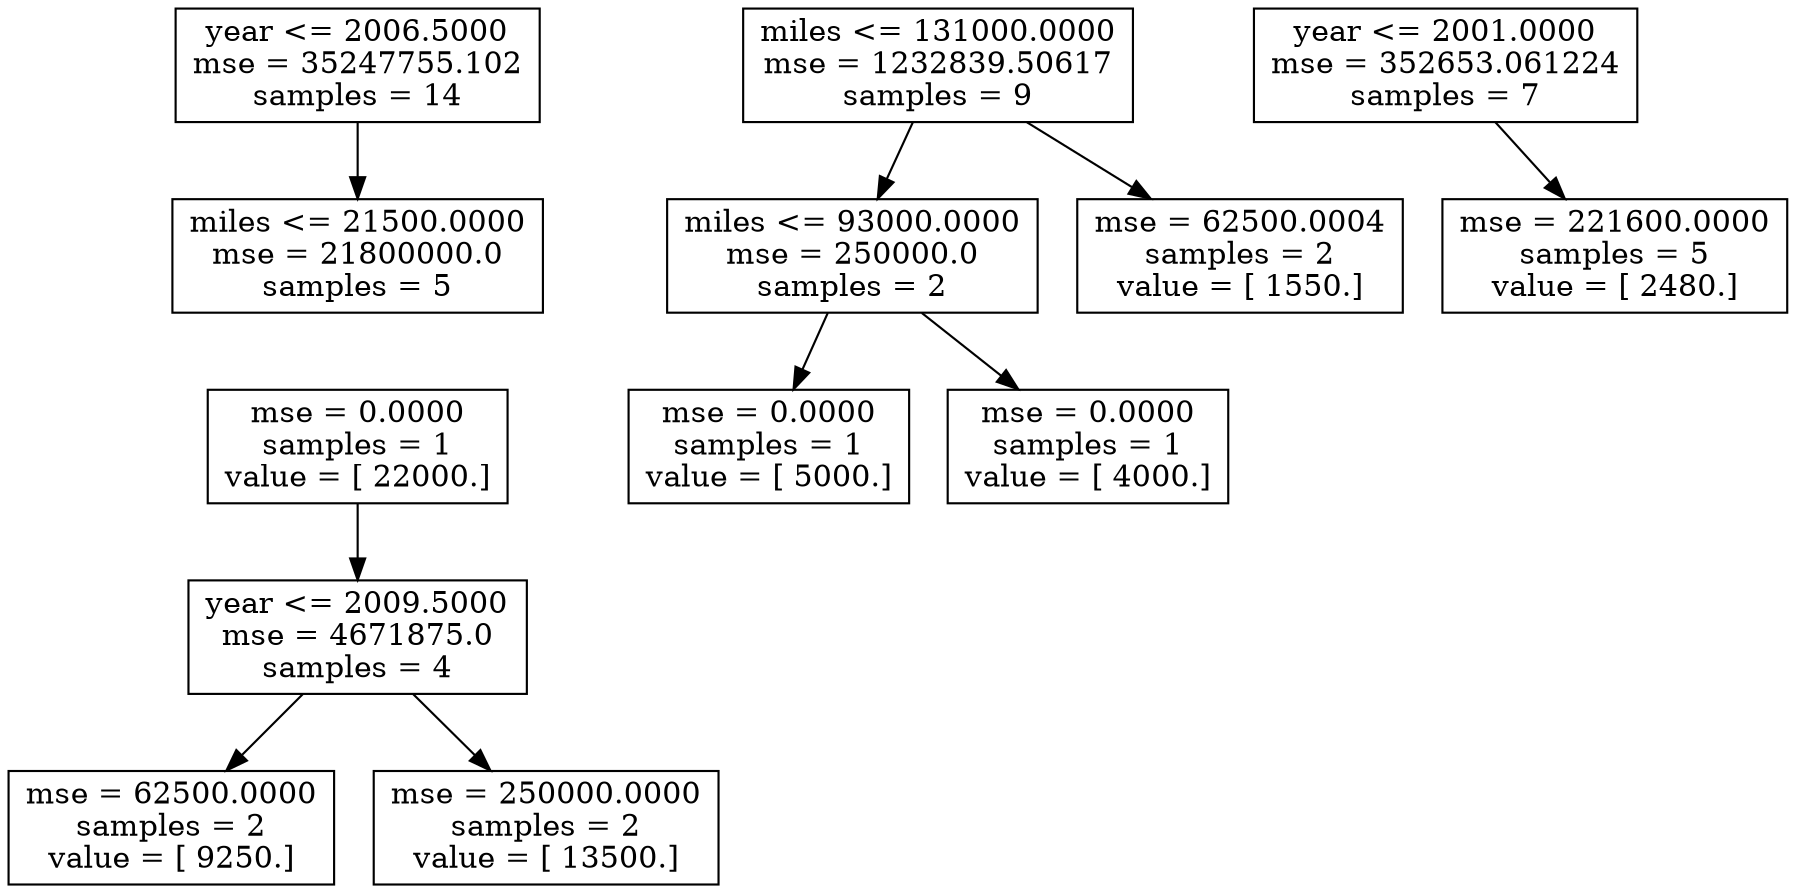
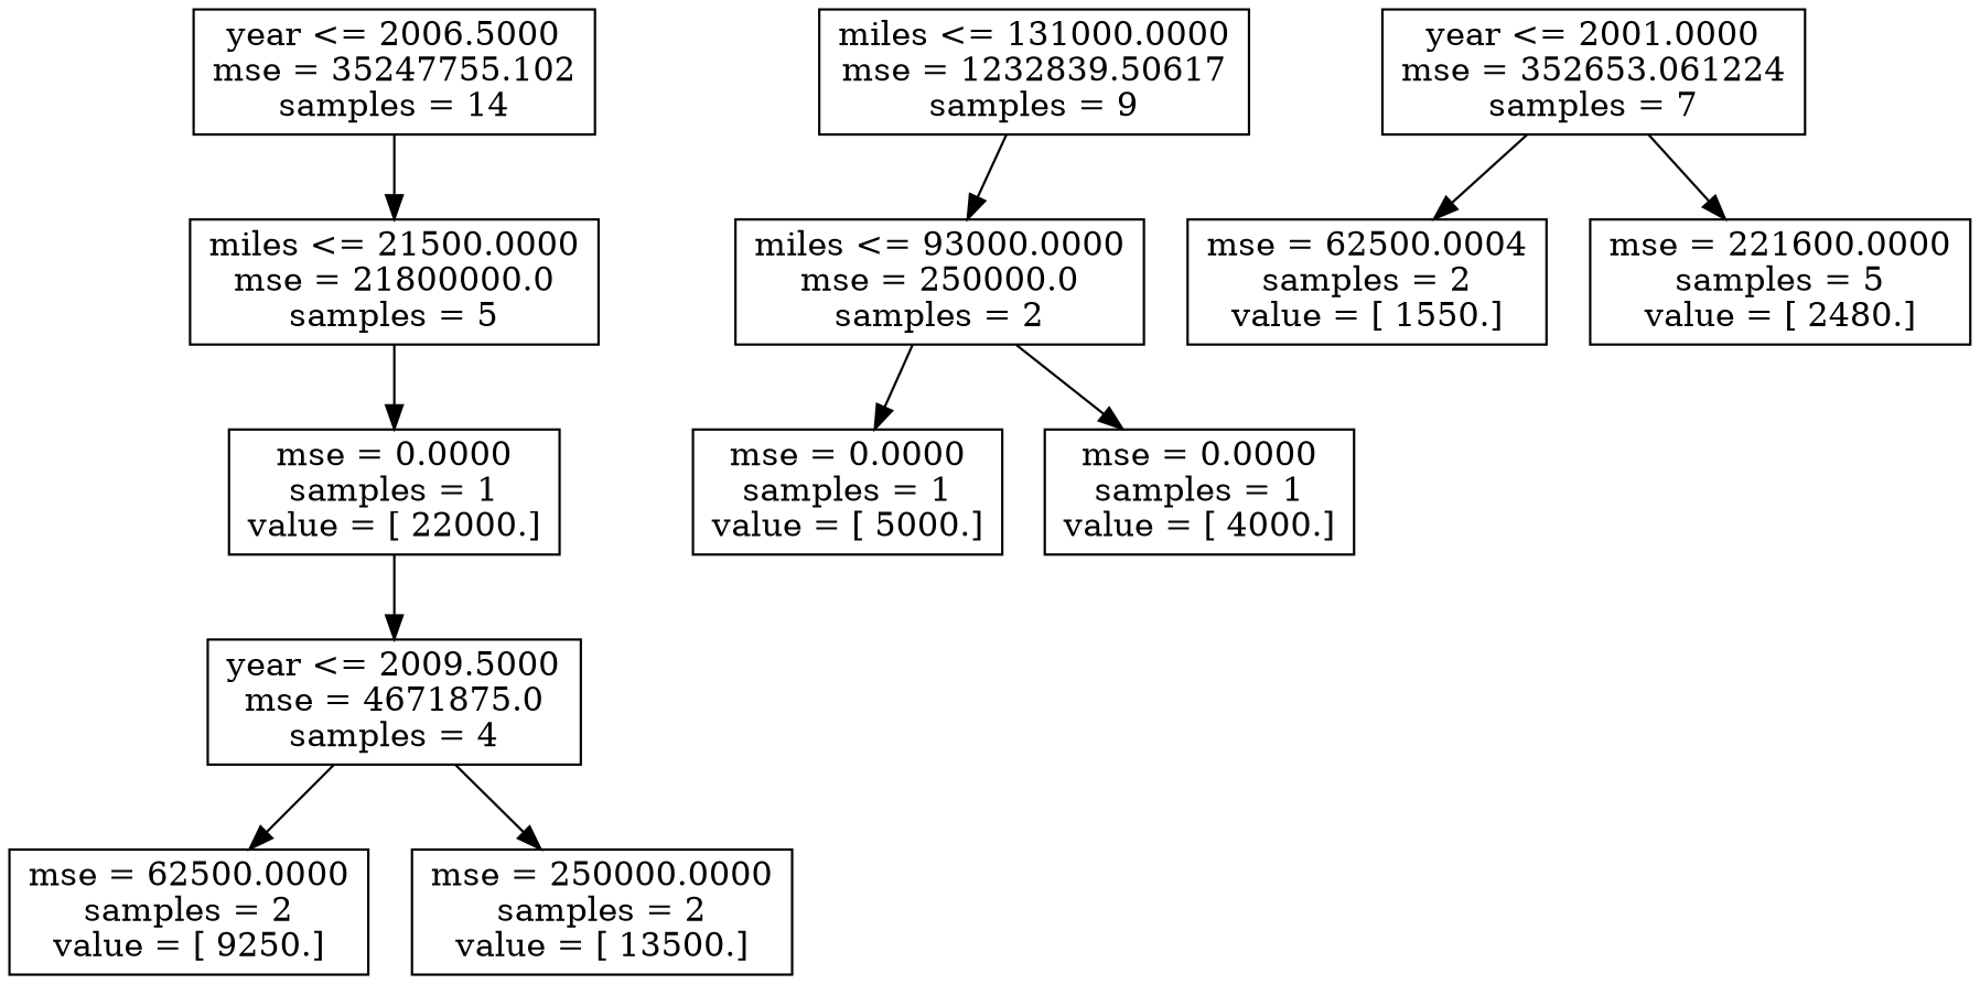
  digraph {
    node [shape=box]
    n1 [label="year <= 2006.5000\nmse = 35247755.102\nsamples = 14"]
    n2 [label="miles <= 21500.0000\nmse = 21800000.0\nsamples = 5"]
    n3 [label="miles <= 131000.0000\nmse = 1232839.50617\nsamples = 9"]
    n4 [label="miles <= 93000.0000\nmse = 250000.0\nsamples = 2"]
    n5 [label="mse = 0.0000\nsamples = 1\nvalue = [ 22000.]"]
    n6 [label="mse = 0.0000\nsamples = 1\nvalue = [ 5000.]"]
    n7 [label="mse = 0.0000\nsamples = 1\nvalue = [ 4000.]"]
    n8 [label="year <= 2001.0000\nmse = 352653.061224\nsamples = 7"]
    n9 [label="mse = 62500.0004\nsamples = 2\nvalue = [ 1550.]"]
    n10 [label="mse = 221600.0000\nsamples = 5\nvalue = [ 2480.]"]
    n11 [label="year <= 2009.5000\nmse = 4671875.0\nsamples = 4"]
    n12 [label="mse = 62500.0000\nsamples = 2\nvalue = [ 9250.]"]
    n13 [label="mse = 250000.0000\nsamples = 2\nvalue = [ 13500.]"]
    n1 -> n2
+   n2 -> n5
    n3 -> n4
    n4 -> n6
    n4 -> n7
    n5 -> n11
-   n3 -> n9
+   n8 -> n9
    n8 -> n10
    n11 -> n12
    n11 -> n13
  }
